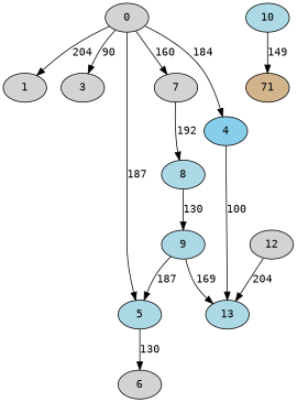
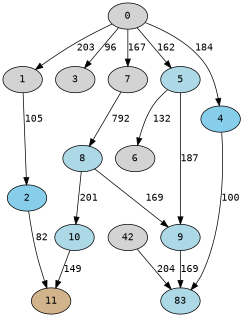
  digraph {
    fontname="DejaVu Sans Mono"
    node [fillcolor=lightgrey fontname="DejaVu Sans Mono" style=filled]
    edge [fontname="DejaVu Sans Mono"]
    0
    1
    3
    5 [fillcolor=lightblue]
    7
    4 [fillcolor=skyblue]
+   2 [fillcolor=skyblue]
    6
    9 [fillcolor=lightblue]
    8 [fillcolor=lightblue]
-   11 [fillcolor=tan label=71]
-   13 [fillcolor=lightblue]
+   11 [fillcolor=tan]
+   13 [fillcolor=lightblue label=83]
    10 [fillcolor=lightblue]
-   12
-   0 -> 1 [label=204]
-   0 -> 3 [label=90]
-   0 -> 5 [label=187]
-   0 -> 7 [label=160]
+   12 [label=42]
+   0 -> 1 [label=203]
+   0 -> 3 [label=96]
+   0 -> 5 [label=162]
+   0 -> 7 [label=167]
    0 -> 4 [label=184]
-   5 -> 6 [label=130]
-   9 -> 5 [label=187]
-   7 -> 8 [label=192]
+   1 -> 2 [label=105]
+   5 -> 6 [label=132]
+   5 -> 9 [label=187]
+   7 -> 8 [label=792]
    4 -> 13 [label=100]
+   2 -> 11 [label=82]
    9 -> 13 [label=169]
-   8 -> 9 [label=130]
+   8 -> 9 [label=169]
+   8 -> 10 [label=201]
    10 -> 11 [label=149]
    12 -> 13 [label=204]
  }
